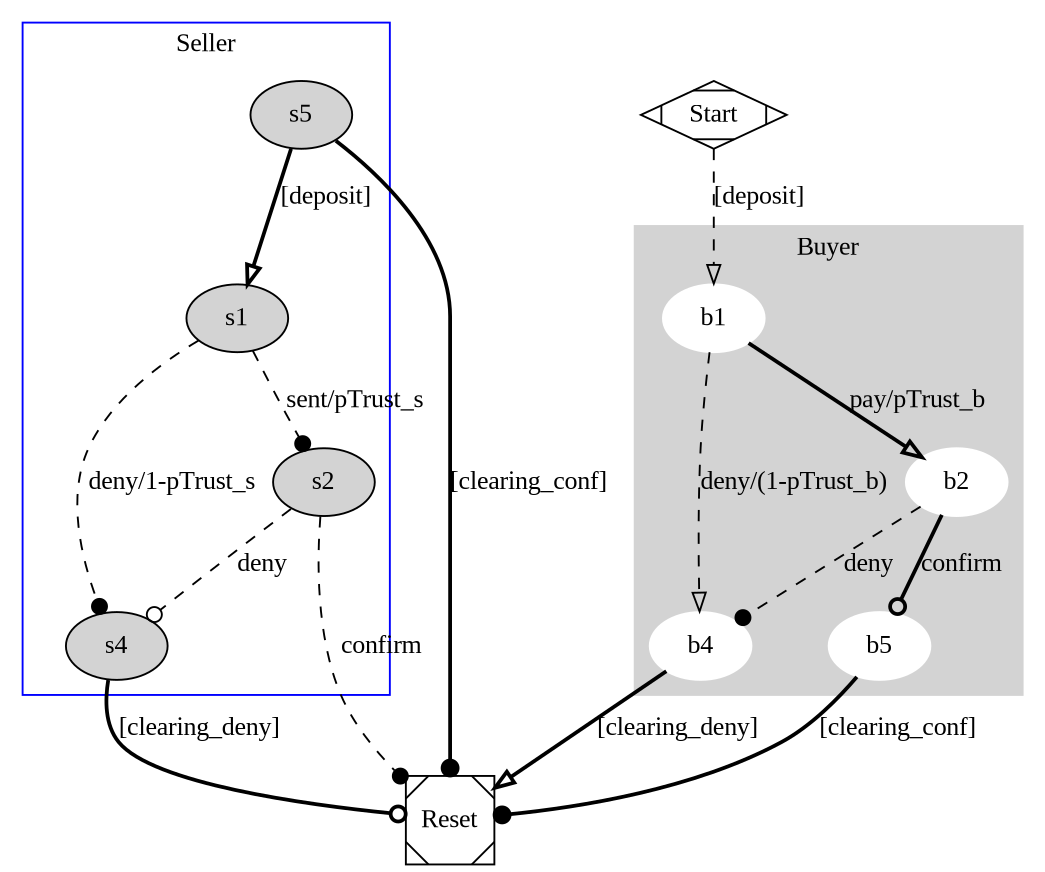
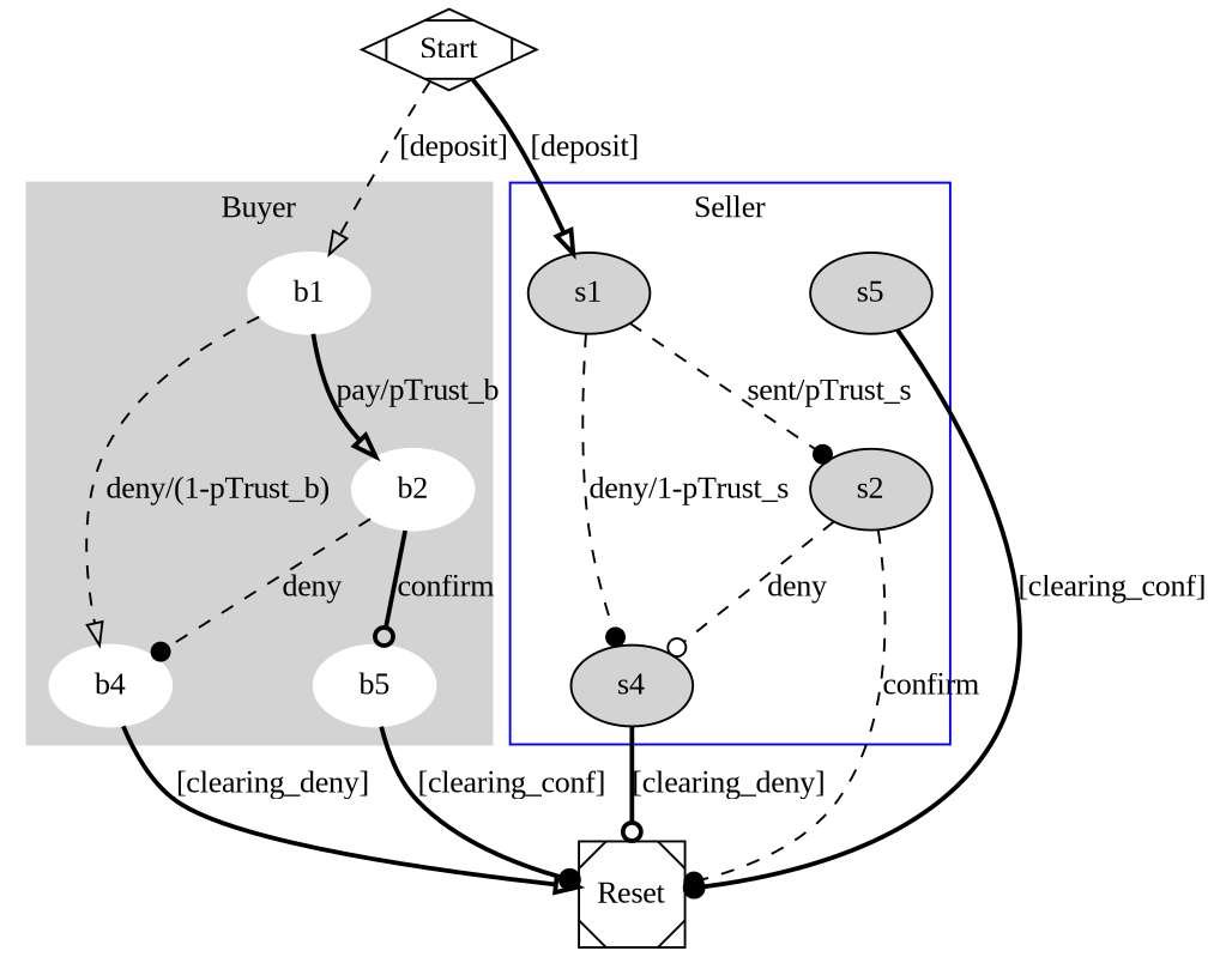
  digraph {
    fontname="Liberation Serif"
    node [fontname="Liberation Serif" style=filled]
    edge [arrowhead=dot fontname="Liberation Serif" style=bold]
    b1 [color=white]
    b2 [color=white]
    b4 [color=white]
    b5 [color=white]
    s1
    s2
    s4
    s5
    Reset [shape=Msquare style=""]
    Start [shape=Mdiamond style=""]
    subgraph cluster_1 {
      color=lightgrey
      label=Buyer
      style=filled
      b1
      b2
      b4
      b5
    }
    subgraph cluster_2 {
      color=blue
      label=Seller
      s1
      s2
      s4
      s5
    }
    b1 -> b2 [arrowhead=onormal label="pay/pTrust_b"]
    b1 -> b4 [arrowhead=onormal label="deny/(1-pTrust_b)" style=dashed]
    b2 -> b4 [label=deny style=dashed]
    b2 -> b5 [arrowhead=odot label=confirm]
    b4 -> Reset [arrowhead=onormal label="[clearing_deny]  "]
    b5 -> Reset [label="[clearing_conf]  "]
    s1 -> s2 [label="sent/pTrust_s" style=dashed]
    s1 -> s4 [label="deny/1-pTrust_s" style=dashed]
    s2 -> s4 [arrowhead=odot label=deny style=dashed]
    s2 -> Reset [label=confirm style=dashed]
    s4 -> Reset [arrowhead=odot label="[clearing_deny] "]
    s5 -> Reset [label="[clearing_conf] "]
    Start -> b1 [arrowhead=onormal label="[deposit]" style=dashed]
-   s5 -> s1 [arrowhead=onormal label="[deposit]"]
+   Start -> s1 [arrowhead=onormal label="[deposit]"]
  }
